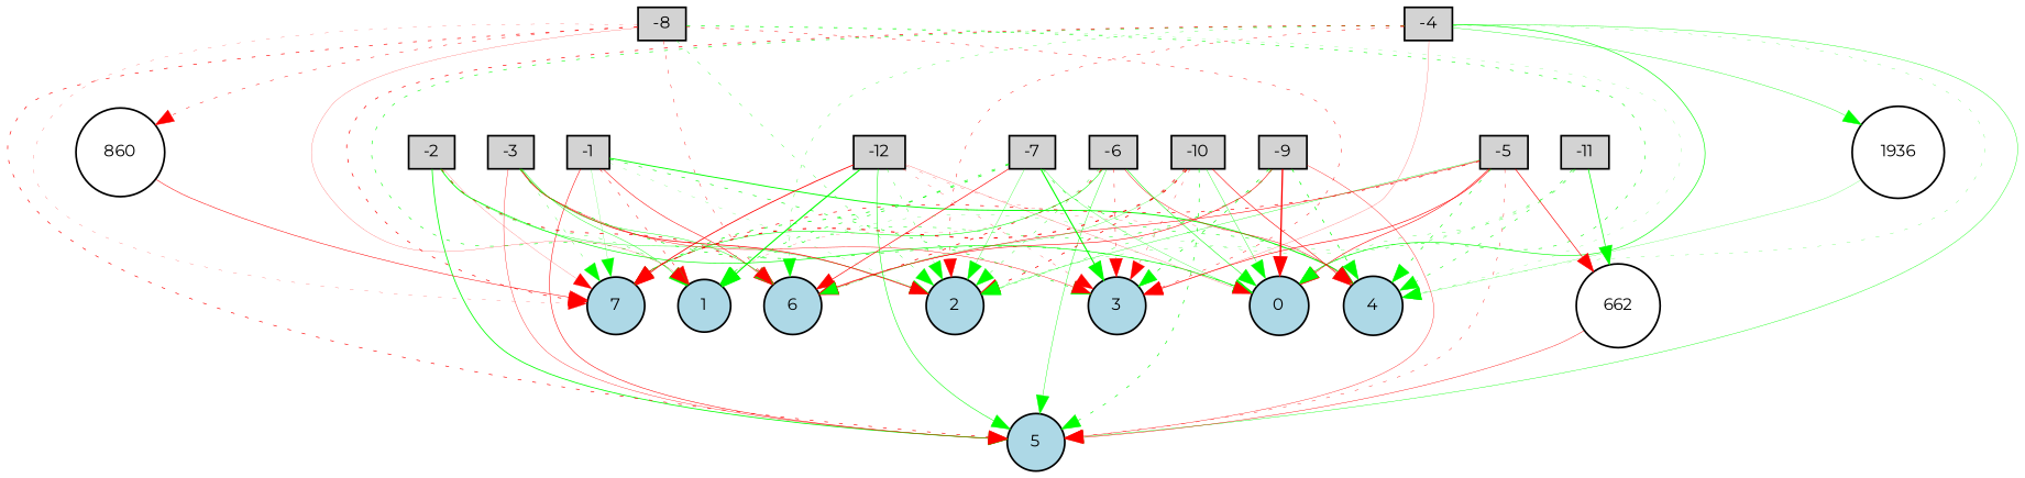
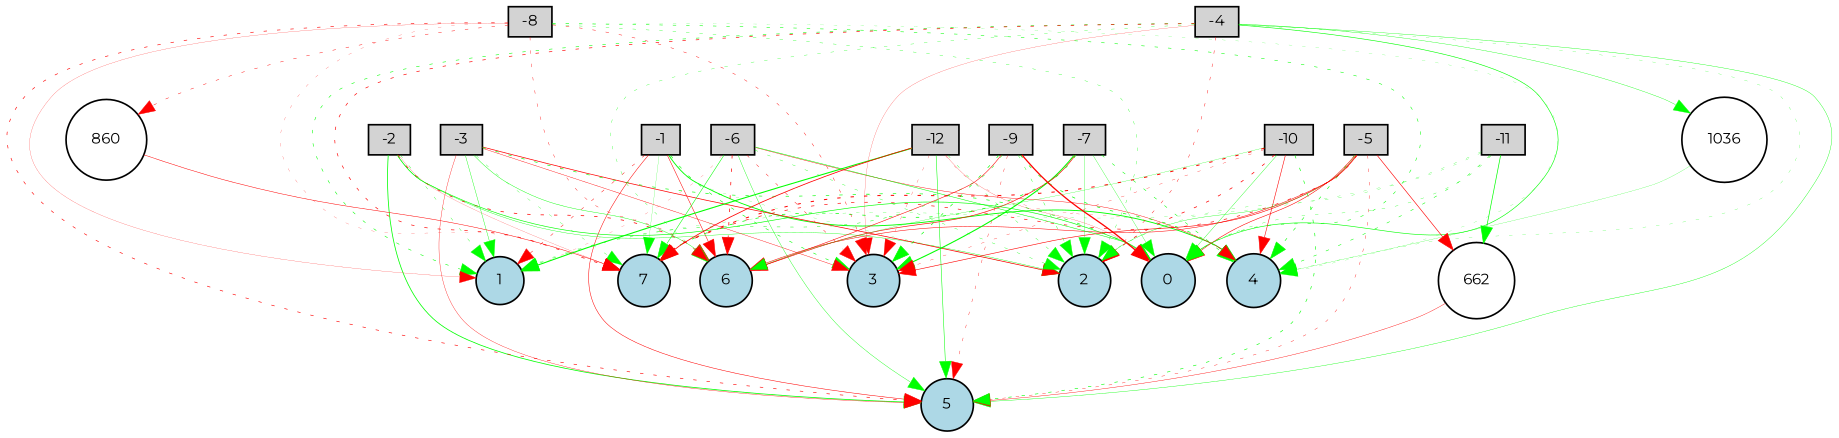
  digraph {
    fontname=Montserrat
    node [fillcolor=lightgray fontname=Montserrat fontsize=9 shape=box style=filled]
    edge [color=green fontname=Montserrat style=dotted]
    -1 [height=0.2 width=0.2]
    1 [fillcolor=lightblue height=0.2 shape=circle width=0.2]
    2 [fillcolor=lightblue height=0.2 shape=circle width=0.2]
    3 [fillcolor=lightblue height=0.2 shape=circle width=0.2]
    4 [fillcolor=lightblue height=0.2 shape=circle width=0.2]
    5 [fillcolor=lightblue height=0.2 shape=circle width=0.2]
    6 [fillcolor=lightblue height=0.2 shape=circle width=0.2]
    7 [fillcolor=lightblue height=0.2 shape=circle width=0.2]
    0 [fillcolor=lightblue height=0.2 shape=circle width=0.2]
    -2 [height=0.2 width=0.2]
    -3 [height=0.2 width=0.2]
    -4 [height=0.2 width=0.2]
-   1036 [fillcolor=white height=0.2 shape=circle width=0.2 label=1936]
+   1036 [fillcolor=white height=0.2 shape=circle width=0.2]
    -5 [height=0.2 width=0.2]
    662 [fillcolor=white height=0.2 shape=circle width=0.2]
    -6 [height=0.2 width=0.2]
    -7 [height=0.2 width=0.2]
    -8 [height=0.2 width=0.2]
    860 [fillcolor=white height=0.2 shape=circle width=0.2]
    -9 [height=0.2 width=0.2]
    -10 [height=0.2 width=0.2]
    -11 [height=0.2 width=0.2]
    -12 [height=0.2 width=0.2]
    -1 -> 1 [color=red penwidth=0.2717827336498544]
    -1 -> 2 [penwidth=0.11093402847998107]
    -1 -> 3 [penwidth=0.34528943279642693]
    -1 -> 4 [penwidth=0.5342987533655863 style=solid]
    -1 -> 5 [color=red penwidth=0.3039524921015127 style=solid]
    -1 -> 6 [color=red penwidth=0.3046144980496924 style=solid]
    -1 -> 7 [penwidth=0.1151818794154787 style=solid]
    -2 -> 1 [penwidth=0.1980580401810062]
    -2 -> 2 [penwidth=0.21967636637071314 style=solid]
    -2 -> 5 [penwidth=0.4579846142033588 style=solid]
    -2 -> 6 [color=red penwidth=0.4400198998873932]
    -2 -> 7 [color=red penwidth=0.1040266734115645 style=solid]
    -2 -> 0 [penwidth=0.3748673887655831 style=solid]
    -3 -> 1 [penwidth=0.23217176564551292 style=solid]
    -3 -> 2 [color=red penwidth=0.42313593652306924 style=solid]
    -3 -> 3 [color=red penwidth=0.23474748249447688 style=solid]
    -3 -> 5 [color=red penwidth=0.20474873022377799 style=solid]
    -3 -> 6 [penwidth=0.2469707550638253 style=solid]
    -3 -> 7 [penwidth=0.1691666267667331]
    -3 -> 0 [penwidth=0.37540356419854426]
    -4 -> 1 [penwidth=0.32900899167593234]
    -4 -> 2 [color=red penwidth=0.24700770101658018]
    -4 -> 3 [color=red penwidth=0.1168877663543641 style=solid]
    -4 -> 4 [penwidth=0.13194065794303955]
    -4 -> 5 [penwidth=0.22323914089342803 style=solid]
    -4 -> 6 [penwidth=0.17960922413940789]
    -4 -> 7 [color=red penwidth=0.3899710763310048]
    -4 -> 0 [penwidth=0.3552890830454155 style=solid]
    -4 -> 1036 [penwidth=0.21378723265166444 style=solid]
    1036 -> 4 [penwidth=0.12764691013501028 style=solid]
    -5 -> 2 [penwidth=0.20689060519380711 style=solid]
    -5 -> 3 [color=red penwidth=0.35078155883312334 style=solid]
    -5 -> 4 [penwidth=0.34924582011652633]
    -5 -> 5 [color=red penwidth=0.21610406243557034]
    -5 -> 6 [color=red penwidth=0.3018860077345531 style=solid]
    -5 -> 7 [color=red penwidth=0.3848968948634548]
    -5 -> 0 [color=red penwidth=0.33052024187281204 style=solid]
    -5 -> 662 [color=red penwidth=0.36807172176155956 style=solid]
    662 -> 5 [color=red penwidth=0.2347752749138785 style=solid]
    -6 -> 1 [color=red penwidth=0.10289381811219292]
    -6 -> 2 [penwidth=0.20031136853161025]
    -6 -> 3 [color=red penwidth=0.2567879076042864]
    -6 -> 4 [color=red penwidth=0.2501409270331939 style=solid]
    -6 -> 5 [penwidth=0.2265530050673271 style=solid]
    -6 -> 6 [color=red penwidth=0.42701538150340734]
    -6 -> 7 [penwidth=0.3152604065782053 style=solid]
    -6 -> 0 [penwidth=0.3038054188900621 style=solid]
-   -7 -> 1 [penwidth=0.34405131124476196]
    -7 -> 2 [penwidth=0.1776475090046586 style=solid]
    -7 -> 3 [penwidth=0.6367375919108403 style=solid]
    -7 -> 4 [penwidth=0.31305036133253306]
    -7 -> 6 [color=red penwidth=0.37432438938598334 style=solid]
    -7 -> 7 [penwidth=0.420904813545363]
    -7 -> 0 [penwidth=0.17768355081531997 style=solid]
    -8 -> 1 [color=red penwidth=0.11636271297159237 style=solid]
    -8 -> 2 [penwidth=0.1947016590149555]
    -8 -> 3 [color=red penwidth=0.2546401766311206]
    -8 -> 4 [penwidth=0.10452543468484038]
    -8 -> 5 [color=red penwidth=0.370462849130462]
    -8 -> 6 [color=red penwidth=0.22513538034193542]
    -8 -> 7 [color=red penwidth=0.11652016371787867]
    -8 -> 0 [penwidth=0.3176975224570916]
    -8 -> 860 [color=red penwidth=0.2606926542774556]
    860 -> 7 [color=red penwidth=0.29222710147860986 style=solid]
    -9 -> 1 [penwidth=0.2671509258178576]
    -9 -> 2 [penwidth=0.2269967137525353]
    -9 -> 3 [penwidth=0.38114036148449626]
    -9 -> 4 [penwidth=0.40299532697009677]
-   -9 -> 5 [color=red penwidth=0.21110339535974398 style=solid]
+   -9 -> 5 [color=red penwidth=0.21110339535974398]
    -9 -> 6 [color=red penwidth=0.3236533165711476 style=solid]
    -9 -> 0 [color=red penwidth=0.7630496648535816 style=solid]
    -10 -> 2 [color=red penwidth=0.4313273701496373]
    -10 -> 3 [color=red penwidth=0.17406646910632206]
    -10 -> 4 [color=red penwidth=0.3328646840374385 style=solid]
    -10 -> 5 [penwidth=0.35477060731593535]
    -10 -> 6 [penwidth=0.15420116782844995 style=solid]
    -10 -> 7 [color=red penwidth=0.5947231968419855]
    -10 -> 0 [penwidth=0.21246553218549938 style=solid]
    -11 -> 1 [penwidth=0.13339296808417317]
    -11 -> 2 [penwidth=0.15364679947328885]
    -11 -> 4 [penwidth=0.30717246279822263]
    -11 -> 0 [penwidth=0.1794306536580056]
    -11 -> 662 [penwidth=0.41331836327697224 style=solid]
    -12 -> 1 [penwidth=0.6394975676052467 style=solid]
    -12 -> 2 [penwidth=0.19978585398519427]
    -12 -> 3 [color=red penwidth=0.1437665397828471]
    -12 -> 4 [color=red penwidth=0.1282366645210478]
    -12 -> 5 [penwidth=0.30608939135178687 style=solid]
    -12 -> 7 [color=red penwidth=0.474165677885634 style=solid]
    -12 -> 0 [color=red penwidth=0.1213276621879811 style=solid]
  }
